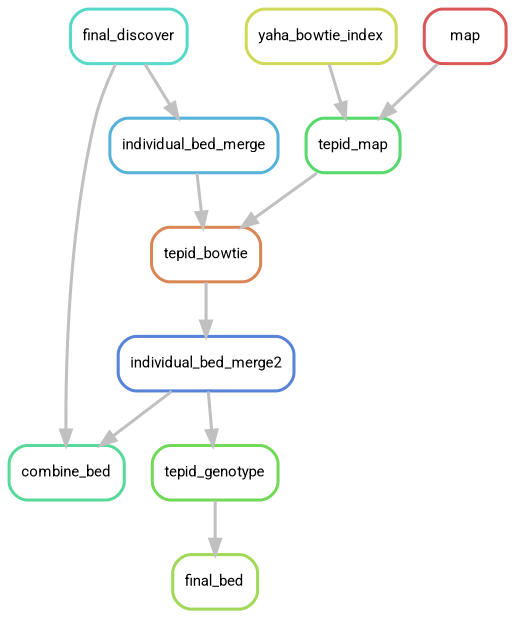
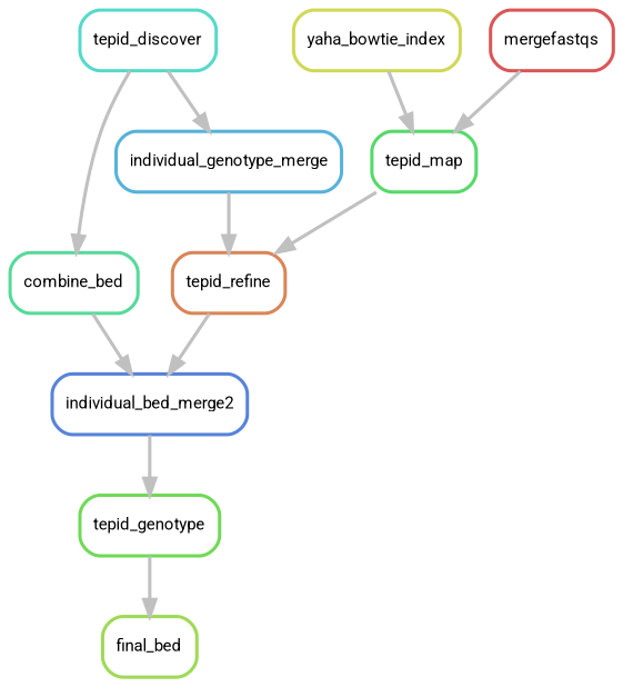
  digraph {
    bgcolor=white
    fontname=Roboto
    node [fontname=Roboto fontsize=10 penwidth=2 shape=box style=rounded]
    edge [color=grey fontname=Roboto penwidth=2]
    n1 [color="0.24 0.6 0.85" label=final_bed]
    n2 [color="0.30 0.6 0.85" label=tepid_genotype]
    n3 [color="0.61 0.6 0.85" label=individual_bed_merge2]
    n4 [color="0.42 0.6 0.85" label=combine_bed]
-   n5 [color="0.06 0.6 0.85" label=tepid_bowtie]
-   n6 [color="0.48 0.6 0.85" label=final_discover]
-   n7 [color="0.55 0.6 0.85" label=individual_bed_merge]
+   n5 [color="0.06 0.6 0.85" label=tepid_refine]
+   n6 [color="0.48 0.6 0.85" label=tepid_discover]
+   n7 [color="0.55 0.6 0.85" label=individual_genotype_merge]
    n8 [color="0.36 0.6 0.85" label=tepid_map]
    n9 [color="0.18 0.6 0.85" label=yaha_bowtie_index]
-   n10 [color="0.00 0.6 0.85" label=map]
+   n10 [color="0.00 0.6 0.85" label=mergefastqs]
    n2 -> n1
    n3 -> n2
-   n3 -> n4
+   n4 -> n3
    n5 -> n3
    n6 -> n4
    n6 -> n7
    n7 -> n5
    n8 -> n5
    n9 -> n8
    n10 -> n8
  }
